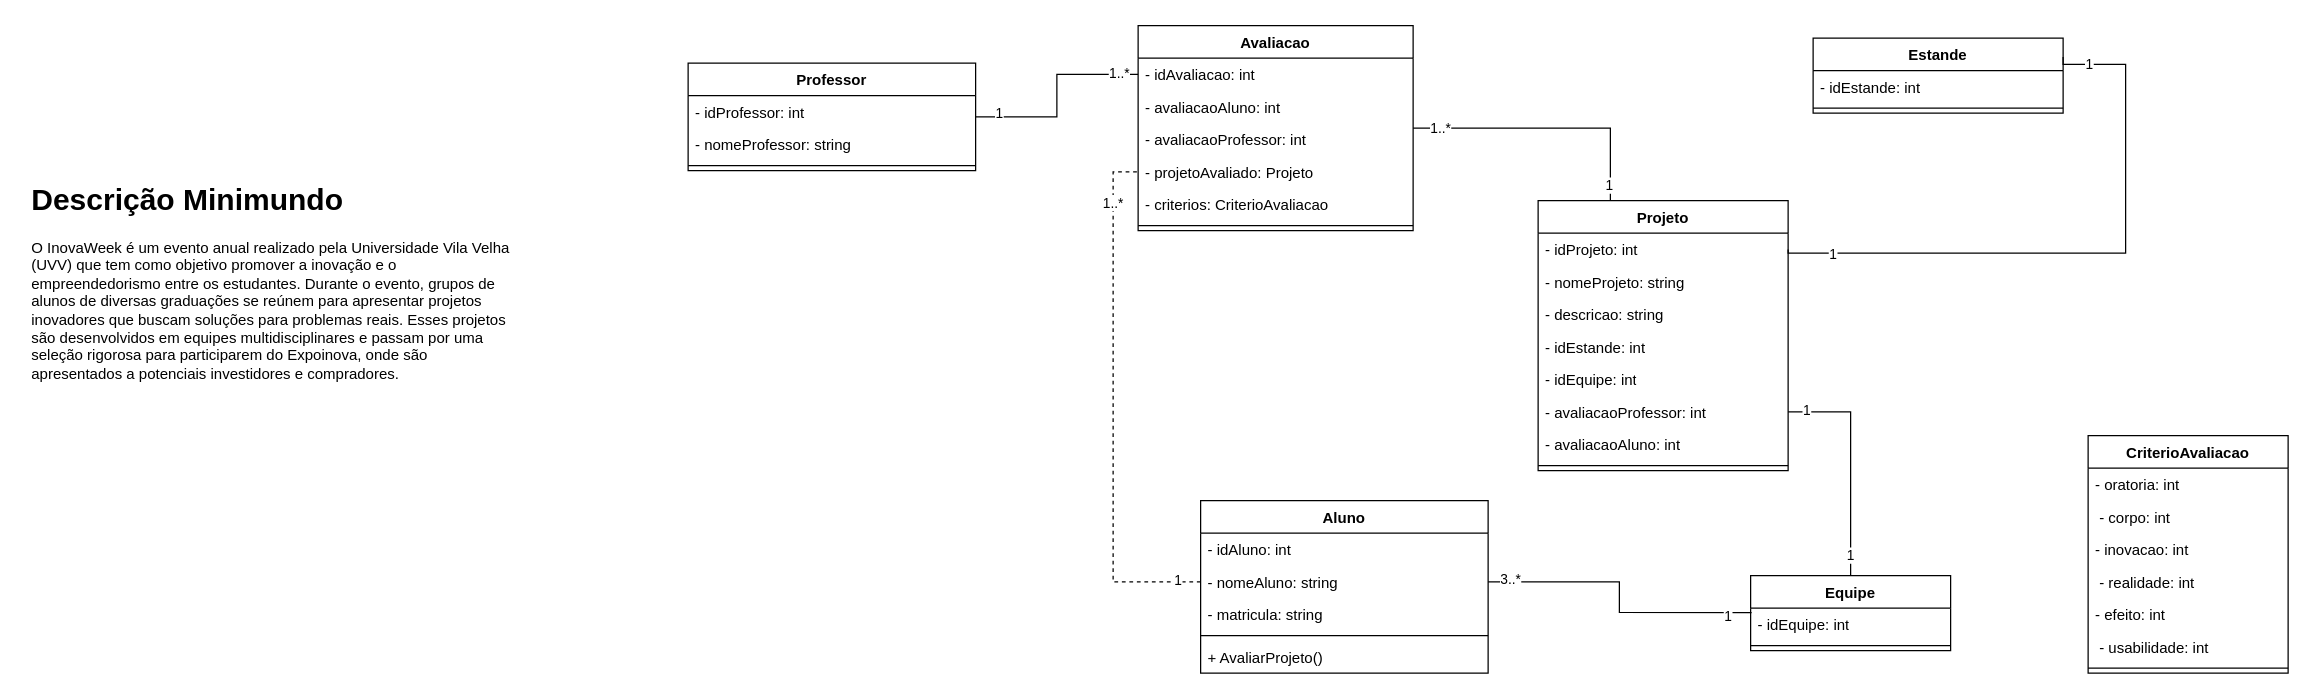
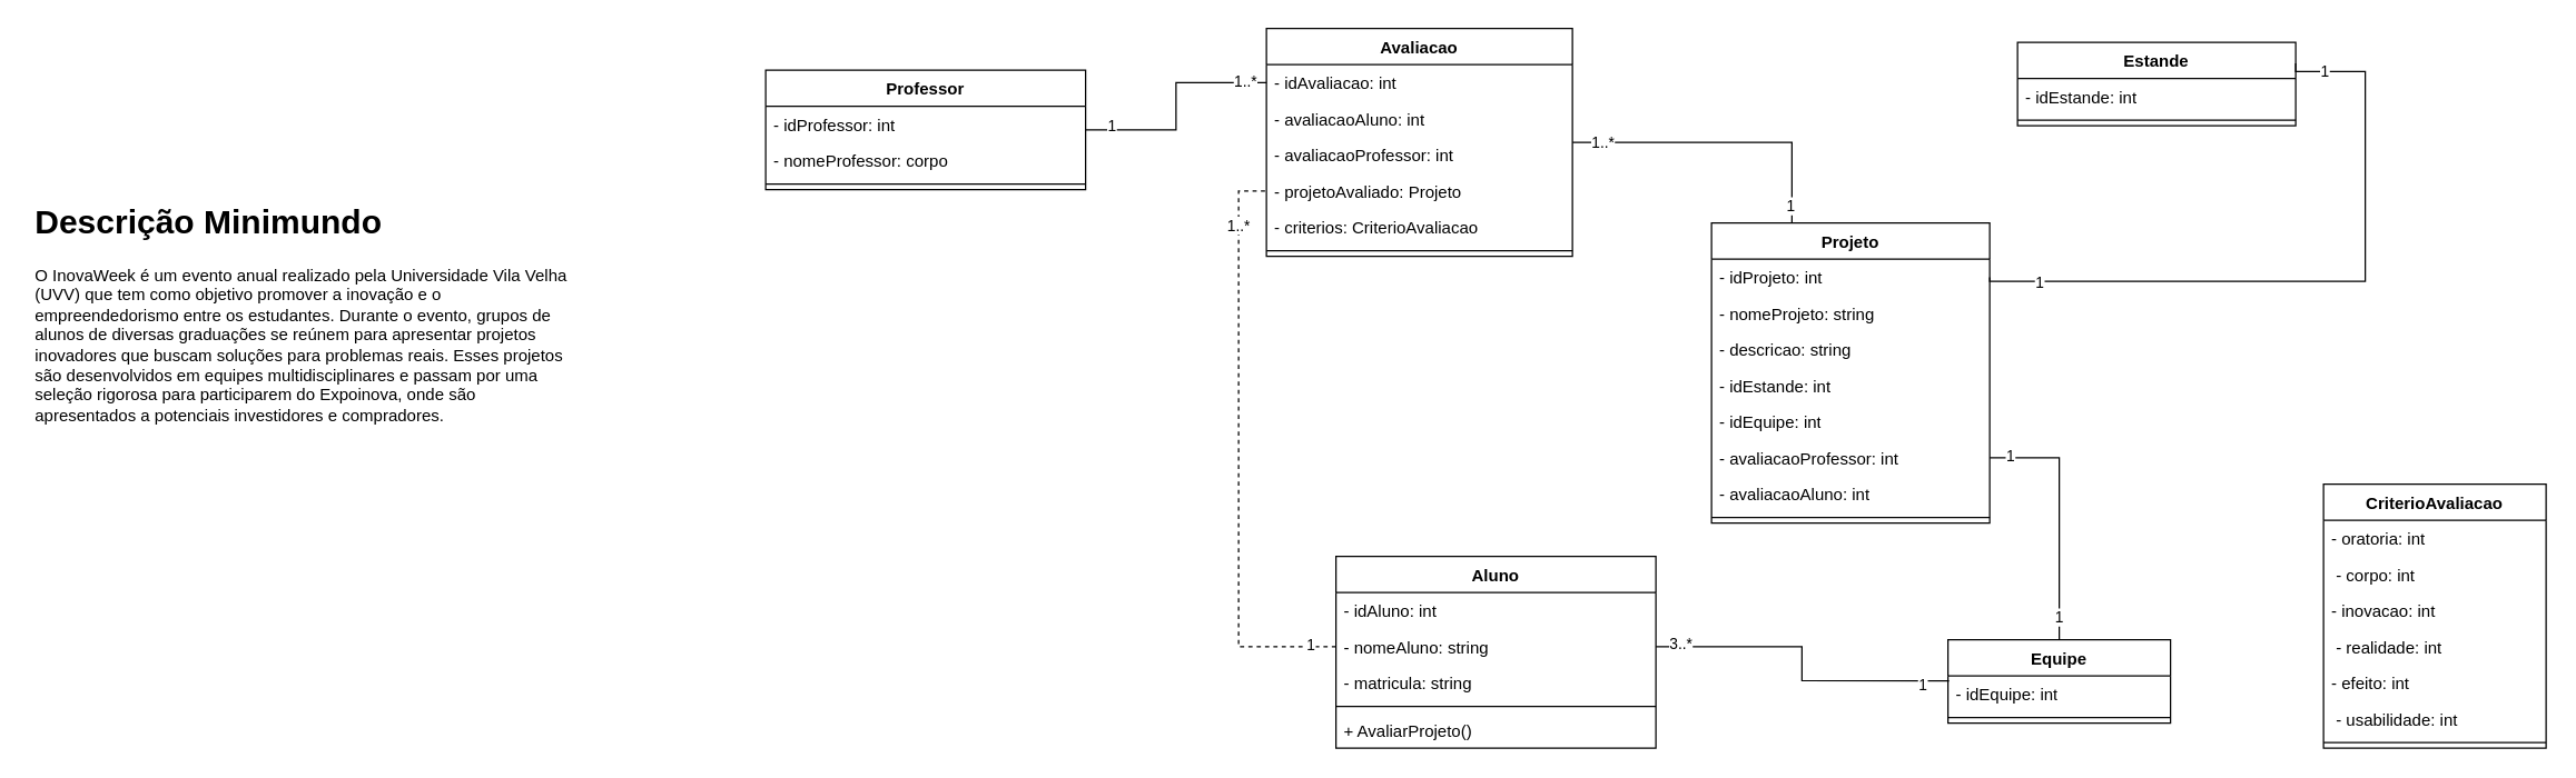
  <mxCell id="0" />
  <mxCell id="1" parent="0" />
  <mxCell id="2" value="&lt;h1&gt;Descrição Minimundo&lt;/h1&gt;&lt;div&gt;O InovaWeek é um evento anual realizado pela Universidade Vila Velha (UVV) que tem como objetivo promover a inovação e o empreendedorismo entre os estudantes. Durante o evento, grupos de alunos de diversas graduações se reúnem para apresentar projetos inovadores que buscam soluções para problemas reais. Esses projetos são desenvolvidos em equipes multidisciplinares e passam por uma seleção rigorosa para participarem do Expoinova, onde são apresentados a potenciais investidores e compradores.&lt;br&gt;&lt;/div&gt;" style="text;html=1;strokeColor=none;fillColor=none;spacing=5;spacingTop=-20;whiteSpace=wrap;overflow=hidden;rounded=0;" vertex="1" parent="1"><mxGeometry x="20" y="140" width="399" height="190" as="geometry" /></mxCell>
  <mxCell id="3" value="Estande&lt;br&gt;" style="swimlane;fontStyle=1;align=center;verticalAlign=top;childLayout=stackLayout;horizontal=1;startSize=26;horizontalStack=0;resizeParent=1;resizeParentMax=0;resizeLast=0;collapsible=1;marginBottom=0;whiteSpace=wrap;html=1;" vertex="1" parent="1"><mxGeometry x="1450" y="30" width="200" height="60" as="geometry" /></mxCell>
  <mxCell id="4" value="- idEstande: int" style="text;strokeColor=none;fillColor=none;align=left;verticalAlign=top;spacingLeft=4;spacingRight=4;overflow=hidden;rotatable=0;points=[[0,0.5],[1,0.5]];portConstraint=eastwest;whiteSpace=wrap;html=1;" vertex="1" parent="3"><mxGeometry y="26" width="200" height="26" as="geometry" /></mxCell>
  <mxCell id="5" value="" style="line;strokeWidth=1;fillColor=none;align=left;verticalAlign=middle;spacingTop=-1;spacingLeft=3;spacingRight=3;rotatable=0;labelPosition=right;points=[];portConstraint=eastwest;strokeColor=inherit;" vertex="1" parent="3"><mxGeometry y="52" width="200" height="8" as="geometry" /></mxCell>
  <mxCell id="6" value="Avaliacao" style="swimlane;fontStyle=1;align=center;verticalAlign=top;childLayout=stackLayout;horizontal=1;startSize=26;horizontalStack=0;resizeParent=1;resizeParentMax=0;resizeLast=0;collapsible=1;marginBottom=0;whiteSpace=wrap;html=1;" vertex="1" parent="1"><mxGeometry x="910" y="20" width="220" height="164" as="geometry" /></mxCell>
  <mxCell id="7" value="- idAvaliacao: int&amp;nbsp;" style="text;strokeColor=none;fillColor=none;align=left;verticalAlign=top;spacingLeft=4;spacingRight=4;overflow=hidden;rotatable=0;points=[[0,0.5],[1,0.5]];portConstraint=eastwest;whiteSpace=wrap;html=1;" vertex="1" parent="6"><mxGeometry y="26" width="220" height="26" as="geometry" /></mxCell>
  <mxCell id="8" value="- avaliacaoAluno: int&amp;nbsp;&amp;nbsp;" style="text;strokeColor=none;fillColor=none;align=left;verticalAlign=top;spacingLeft=4;spacingRight=4;overflow=hidden;rotatable=0;points=[[0,0.5],[1,0.5]];portConstraint=eastwest;whiteSpace=wrap;html=1;" vertex="1" parent="6"><mxGeometry y="52" width="220" height="26" as="geometry" /></mxCell>
  <mxCell id="9" value="- avaliacaoProfessor: int&amp;nbsp;&amp;nbsp;" style="text;strokeColor=none;fillColor=none;align=left;verticalAlign=top;spacingLeft=4;spacingRight=4;overflow=hidden;rotatable=0;points=[[0,0.5],[1,0.5]];portConstraint=eastwest;whiteSpace=wrap;html=1;" vertex="1" parent="6"><mxGeometry y="78" width="220" height="26" as="geometry" /></mxCell>
  <mxCell id="10" value="- projetoAvaliado: Projeto" style="text;strokeColor=none;fillColor=none;align=left;verticalAlign=top;spacingLeft=4;spacingRight=4;overflow=hidden;rotatable=0;points=[[0,0.5],[1,0.5]];portConstraint=eastwest;whiteSpace=wrap;html=1;" vertex="1" parent="6"><mxGeometry y="104" width="220" height="26" as="geometry" /></mxCell>
  <mxCell id="11" value="- criterios: CriterioAvaliacao" style="text;strokeColor=none;fillColor=none;align=left;verticalAlign=top;spacingLeft=4;spacingRight=4;overflow=hidden;rotatable=0;points=[[0,0.5],[1,0.5]];portConstraint=eastwest;whiteSpace=wrap;html=1;" vertex="1" parent="6"><mxGeometry y="130" width="220" height="26" as="geometry" /></mxCell>
  <mxCell id="12" value="" style="line;strokeWidth=1;fillColor=none;align=left;verticalAlign=middle;spacingTop=-1;spacingLeft=3;spacingRight=3;rotatable=0;labelPosition=right;points=[];portConstraint=eastwest;strokeColor=inherit;" vertex="1" parent="6"><mxGeometry y="156" width="220" height="8" as="geometry" /></mxCell>
  <mxCell id="13" value="CriterioAvaliacao" style="swimlane;fontStyle=1;align=center;verticalAlign=top;childLayout=stackLayout;horizontal=1;startSize=26;horizontalStack=0;resizeParent=1;resizeParentMax=0;resizeLast=0;collapsible=1;marginBottom=0;whiteSpace=wrap;html=1;" vertex="1" parent="1"><mxGeometry x="1670" y="348" width="160" height="190" as="geometry" /></mxCell>
  <mxCell id="14" value="- oratoria: int&amp;nbsp;" style="text;strokeColor=none;fillColor=none;align=left;verticalAlign=top;spacingLeft=4;spacingRight=4;overflow=hidden;rotatable=0;points=[[0,0.5],[1,0.5]];portConstraint=eastwest;whiteSpace=wrap;html=1;" vertex="1" parent="13"><mxGeometry y="26" width="160" height="26" as="geometry" /></mxCell>
  <mxCell id="15" value="&amp;nbsp;- corpo: int&amp;nbsp; &amp;nbsp; &amp;nbsp; &amp;nbsp;" style="text;strokeColor=none;fillColor=none;align=left;verticalAlign=top;spacingLeft=4;spacingRight=4;overflow=hidden;rotatable=0;points=[[0,0.5],[1,0.5]];portConstraint=eastwest;whiteSpace=wrap;html=1;" vertex="1" parent="13"><mxGeometry y="52" width="160" height="26" as="geometry" /></mxCell>
  <mxCell id="16" value="- inovacao: int&amp;nbsp;" style="text;strokeColor=none;fillColor=none;align=left;verticalAlign=top;spacingLeft=4;spacingRight=4;overflow=hidden;rotatable=0;points=[[0,0.5],[1,0.5]];portConstraint=eastwest;whiteSpace=wrap;html=1;" vertex="1" parent="13"><mxGeometry y="78" width="160" height="26" as="geometry" /></mxCell>
  <mxCell id="17" value="&amp;nbsp;- realidade: int&amp;nbsp;" style="text;strokeColor=none;fillColor=none;align=left;verticalAlign=top;spacingLeft=4;spacingRight=4;overflow=hidden;rotatable=0;points=[[0,0.5],[1,0.5]];portConstraint=eastwest;whiteSpace=wrap;html=1;" vertex="1" parent="13"><mxGeometry y="104" width="160" height="26" as="geometry" /></mxCell>
  <mxCell id="18" value="- efeito: int&amp;nbsp; &amp;nbsp;" style="text;strokeColor=none;fillColor=none;align=left;verticalAlign=top;spacingLeft=4;spacingRight=4;overflow=hidden;rotatable=0;points=[[0,0.5],[1,0.5]];portConstraint=eastwest;whiteSpace=wrap;html=1;" vertex="1" parent="13"><mxGeometry y="130" width="160" height="26" as="geometry" /></mxCell>
  <mxCell id="19" value="&amp;nbsp;- usabilidade: int&amp;nbsp;" style="text;strokeColor=none;fillColor=none;align=left;verticalAlign=top;spacingLeft=4;spacingRight=4;overflow=hidden;rotatable=0;points=[[0,0.5],[1,0.5]];portConstraint=eastwest;whiteSpace=wrap;html=1;" vertex="1" parent="13"><mxGeometry y="156" width="160" height="26" as="geometry" /></mxCell>
  <mxCell id="20" value="" style="line;strokeWidth=1;fillColor=none;align=left;verticalAlign=middle;spacingTop=-1;spacingLeft=3;spacingRight=3;rotatable=0;labelPosition=right;points=[];portConstraint=eastwest;strokeColor=inherit;" vertex="1" parent="13"><mxGeometry y="182" width="160" height="8" as="geometry" /></mxCell>
  <mxCell id="21" value="Projeto" style="swimlane;fontStyle=1;align=center;verticalAlign=top;childLayout=stackLayout;horizontal=1;startSize=26;horizontalStack=0;resizeParent=1;resizeParentMax=0;resizeLast=0;collapsible=1;marginBottom=0;whiteSpace=wrap;html=1;" vertex="1" parent="1"><mxGeometry x="1230" y="160" width="200" height="216" as="geometry" /></mxCell>
  <mxCell id="22" value="- idProjeto: int&amp;nbsp; &amp;nbsp;" style="text;strokeColor=none;fillColor=none;align=left;verticalAlign=top;spacingLeft=4;spacingRight=4;overflow=hidden;rotatable=0;points=[[0,0.5],[1,0.5]];portConstraint=eastwest;whiteSpace=wrap;html=1;" vertex="1" parent="21"><mxGeometry y="26" width="200" height="26" as="geometry" /></mxCell>
  <mxCell id="23" value="- nomeProjeto: string&amp;nbsp;" style="text;strokeColor=none;fillColor=none;align=left;verticalAlign=top;spacingLeft=4;spacingRight=4;overflow=hidden;rotatable=0;points=[[0,0.5],[1,0.5]];portConstraint=eastwest;whiteSpace=wrap;html=1;" vertex="1" parent="21"><mxGeometry y="52" width="200" height="26" as="geometry" /></mxCell>
  <mxCell id="24" value="- descricao: string&amp;nbsp;" style="text;strokeColor=none;fillColor=none;align=left;verticalAlign=top;spacingLeft=4;spacingRight=4;overflow=hidden;rotatable=0;points=[[0,0.5],[1,0.5]];portConstraint=eastwest;whiteSpace=wrap;html=1;" vertex="1" parent="21"><mxGeometry y="78" width="200" height="26" as="geometry" /></mxCell>
  <mxCell id="25" value="- idEstande: int" style="text;strokeColor=none;fillColor=none;align=left;verticalAlign=top;spacingLeft=4;spacingRight=4;overflow=hidden;rotatable=0;points=[[0,0.5],[1,0.5]];portConstraint=eastwest;whiteSpace=wrap;html=1;" vertex="1" parent="21"><mxGeometry y="104" width="200" height="26" as="geometry" /></mxCell>
  <mxCell id="26" value="- idEquipe: int" style="text;strokeColor=none;fillColor=none;align=left;verticalAlign=top;spacingLeft=4;spacingRight=4;overflow=hidden;rotatable=0;points=[[0,0.5],[1,0.5]];portConstraint=eastwest;whiteSpace=wrap;html=1;" vertex="1" parent="21"><mxGeometry y="130" width="200" height="26" as="geometry" /></mxCell>
  <mxCell id="27" value="- avaliacaoProfessor: int" style="text;strokeColor=none;fillColor=none;align=left;verticalAlign=top;spacingLeft=4;spacingRight=4;overflow=hidden;rotatable=0;points=[[0,0.5],[1,0.5]];portConstraint=eastwest;whiteSpace=wrap;html=1;" vertex="1" parent="21"><mxGeometry y="156" width="200" height="26" as="geometry" /></mxCell>
  <mxCell id="28" value="- avaliacaoAluno: int" style="text;strokeColor=none;fillColor=none;align=left;verticalAlign=top;spacingLeft=4;spacingRight=4;overflow=hidden;rotatable=0;points=[[0,0.5],[1,0.5]];portConstraint=eastwest;whiteSpace=wrap;html=1;" vertex="1" parent="21"><mxGeometry y="182" width="200" height="26" as="geometry" /></mxCell>
  <mxCell id="29" value="" style="line;strokeWidth=1;fillColor=none;align=left;verticalAlign=middle;spacingTop=-1;spacingLeft=3;spacingRight=3;rotatable=0;labelPosition=right;points=[];portConstraint=eastwest;strokeColor=inherit;" vertex="1" parent="21"><mxGeometry y="208" width="200" height="8" as="geometry" /></mxCell>
  <mxCell id="30" value="Aluno" style="swimlane;fontStyle=1;align=center;verticalAlign=top;childLayout=stackLayout;horizontal=1;startSize=26;horizontalStack=0;resizeParent=1;resizeParentMax=0;resizeLast=0;collapsible=1;marginBottom=0;whiteSpace=wrap;html=1;" vertex="1" parent="1"><mxGeometry x="960" y="400" width="230" height="138" as="geometry" /></mxCell>
  <mxCell id="31" value="- idAluno: int&amp;nbsp; &amp;nbsp; &amp;nbsp;" style="text;strokeColor=none;fillColor=none;align=left;verticalAlign=top;spacingLeft=4;spacingRight=4;overflow=hidden;rotatable=0;points=[[0,0.5],[1,0.5]];portConstraint=eastwest;whiteSpace=wrap;html=1;" vertex="1" parent="30"><mxGeometry y="26" width="230" height="26" as="geometry" /></mxCell>
  <mxCell id="32" value="- nomeAluno: string&amp;nbsp;" style="text;strokeColor=none;fillColor=none;align=left;verticalAlign=top;spacingLeft=4;spacingRight=4;overflow=hidden;rotatable=0;points=[[0,0.5],[1,0.5]];portConstraint=eastwest;whiteSpace=wrap;html=1;" vertex="1" parent="30"><mxGeometry y="52" width="230" height="26" as="geometry" /></mxCell>
  <mxCell id="33" value="- matricula: string" style="text;strokeColor=none;fillColor=none;align=left;verticalAlign=top;spacingLeft=4;spacingRight=4;overflow=hidden;rotatable=0;points=[[0,0.5],[1,0.5]];portConstraint=eastwest;whiteSpace=wrap;html=1;" vertex="1" parent="30"><mxGeometry y="78" width="230" height="26" as="geometry" /></mxCell>
  <mxCell id="34" value="" style="line;strokeWidth=1;fillColor=none;align=left;verticalAlign=middle;spacingTop=-1;spacingLeft=3;spacingRight=3;rotatable=0;labelPosition=right;points=[];portConstraint=eastwest;strokeColor=inherit;" vertex="1" parent="30"><mxGeometry y="104" width="230" height="8" as="geometry" /></mxCell>
  <mxCell id="35" value="+ AvaliarProjeto()" style="text;strokeColor=none;fillColor=none;align=left;verticalAlign=top;spacingLeft=4;spacingRight=4;overflow=hidden;rotatable=0;points=[[0,0.5],[1,0.5]];portConstraint=eastwest;whiteSpace=wrap;html=1;" vertex="1" parent="30"><mxGeometry y="112" width="230" height="26" as="geometry" /></mxCell>
  <mxCell id="36" style="edgeStyle=orthogonalEdgeStyle;rounded=0;orthogonalLoop=1;jettySize=auto;html=1;entryX=0;entryY=0.5;entryDx=0;entryDy=0;endArrow=none;endFill=0;" edge="1" parent="1" source="39" target="7"><mxGeometry relative="1" as="geometry" /></mxCell>
  <mxCell id="37" value="1..*" style="edgeLabel;html=1;align=center;verticalAlign=middle;resizable=0;points=[];" connectable="0" vertex="1" parent="36"><mxGeometry x="0.81" y="2" relative="1" as="geometry"><mxPoint as="offset" /></mxGeometry></mxCell>
  <mxCell id="38" value="1" style="edgeLabel;html=1;align=center;verticalAlign=middle;resizable=0;points=[];" connectable="0" vertex="1" parent="36"><mxGeometry x="-0.792" y="4" relative="1" as="geometry"><mxPoint x="1" as="offset" /></mxGeometry></mxCell>
  <mxCell id="39" value="Professor" style="swimlane;fontStyle=1;align=center;verticalAlign=top;childLayout=stackLayout;horizontal=1;startSize=26;horizontalStack=0;resizeParent=1;resizeParentMax=0;resizeLast=0;collapsible=1;marginBottom=0;whiteSpace=wrap;html=1;" vertex="1" parent="1"><mxGeometry x="550" y="50" width="230" height="86" as="geometry" /></mxCell>
  <mxCell id="40" value="- idProfessor: int&amp;nbsp;" style="text;strokeColor=none;fillColor=none;align=left;verticalAlign=top;spacingLeft=4;spacingRight=4;overflow=hidden;rotatable=0;points=[[0,0.5],[1,0.5]];portConstraint=eastwest;whiteSpace=wrap;html=1;" vertex="1" parent="39"><mxGeometry y="26" width="230" height="26" as="geometry" /></mxCell>
- <mxCell id="41" value="- nomeProfessor: string&amp;nbsp;" style="text;strokeColor=none;fillColor=none;align=left;verticalAlign=top;spacingLeft=4;spacingRight=4;overflow=hidden;rotatable=0;points=[[0,0.5],[1,0.5]];portConstraint=eastwest;whiteSpace=wrap;html=1;" vertex="1" parent="39"><mxGeometry y="52" width="230" height="26" as="geometry" /></mxCell>
+ <mxCell id="41" value="- nomeProfessor: corpo&amp;nbsp;" style="text;strokeColor=none;fillColor=none;align=left;verticalAlign=top;spacingLeft=4;spacingRight=4;overflow=hidden;rotatable=0;points=[[0,0.5],[1,0.5]];portConstraint=eastwest;whiteSpace=wrap;html=1;" vertex="1" parent="39"><mxGeometry y="52" width="230" height="26" as="geometry" /></mxCell>
  <mxCell id="42" value="" style="line;strokeWidth=1;fillColor=none;align=left;verticalAlign=middle;spacingTop=-1;spacingLeft=3;spacingRight=3;rotatable=0;labelPosition=right;points=[];portConstraint=eastwest;strokeColor=inherit;" vertex="1" parent="39"><mxGeometry y="78" width="230" height="8" as="geometry" /></mxCell>
  <mxCell id="43" style="edgeStyle=orthogonalEdgeStyle;rounded=0;orthogonalLoop=1;jettySize=auto;html=1;endArrow=none;endFill=0;entryX=1;entryY=0.25;entryDx=0;entryDy=0;exitX=1;exitY=0.5;exitDx=0;exitDy=0;" edge="1" parent="1" source="22" target="3"><mxGeometry relative="1" as="geometry"><mxPoint x="1440" y="202" as="sourcePoint" /><mxPoint x="1660" y="51" as="targetPoint" /><Array as="points"><mxPoint x="1430" y="202" /><mxPoint x="1700" y="202" /><mxPoint x="1700" y="51" /><mxPoint x="1650" y="51" /></Array></mxGeometry></mxCell>
  <mxCell id="44" value="1" style="edgeLabel;html=1;align=center;verticalAlign=middle;resizable=0;points=[];" connectable="0" vertex="1" parent="43"><mxGeometry x="-0.872" relative="1" as="geometry"><mxPoint x="7" as="offset" /></mxGeometry></mxCell>
  <mxCell id="45" value="1" style="edgeLabel;html=1;align=center;verticalAlign=middle;resizable=0;points=[];" connectable="0" vertex="1" parent="43"><mxGeometry x="0.919" y="-1" relative="1" as="geometry"><mxPoint x="7" as="offset" /></mxGeometry></mxCell>
  <mxCell id="46" style="edgeStyle=orthogonalEdgeStyle;rounded=0;orthogonalLoop=1;jettySize=auto;html=1;entryX=1;entryY=0.5;entryDx=0;entryDy=0;endArrow=none;endFill=0;" edge="1" parent="1" source="49" target="27"><mxGeometry relative="1" as="geometry" /></mxCell>
  <mxCell id="47" value="1" style="edgeLabel;html=1;align=center;verticalAlign=middle;resizable=0;points=[];" connectable="0" vertex="1" parent="46"><mxGeometry x="0.849" y="-2" relative="1" as="geometry"><mxPoint as="offset" /></mxGeometry></mxCell>
  <mxCell id="48" value="1" style="edgeLabel;html=1;align=center;verticalAlign=middle;resizable=0;points=[];" connectable="0" vertex="1" parent="46"><mxGeometry x="-0.816" y="1" relative="1" as="geometry"><mxPoint as="offset" /></mxGeometry></mxCell>
  <mxCell id="49" value="Equipe" style="swimlane;fontStyle=1;align=center;verticalAlign=top;childLayout=stackLayout;horizontal=1;startSize=26;horizontalStack=0;resizeParent=1;resizeParentMax=0;resizeLast=0;collapsible=1;marginBottom=0;whiteSpace=wrap;html=1;" vertex="1" parent="1"><mxGeometry x="1400" y="460" width="160" height="60" as="geometry" /></mxCell>
  <mxCell id="50" value="- idEquipe: int" style="text;strokeColor=none;fillColor=none;align=left;verticalAlign=top;spacingLeft=4;spacingRight=4;overflow=hidden;rotatable=0;points=[[0,0.5],[1,0.5]];portConstraint=eastwest;whiteSpace=wrap;html=1;" vertex="1" parent="49"><mxGeometry y="26" width="160" height="26" as="geometry" /></mxCell>
  <mxCell id="51" value="" style="line;strokeWidth=1;fillColor=none;align=left;verticalAlign=middle;spacingTop=-1;spacingLeft=3;spacingRight=3;rotatable=0;labelPosition=right;points=[];portConstraint=eastwest;strokeColor=inherit;" vertex="1" parent="49"><mxGeometry y="52" width="160" height="8" as="geometry" /></mxCell>
  <mxCell id="52" style="edgeStyle=orthogonalEdgeStyle;rounded=0;orthogonalLoop=1;jettySize=auto;html=1;entryX=0.289;entryY=0.001;entryDx=0;entryDy=0;entryPerimeter=0;endArrow=none;endFill=0;" edge="1" parent="1" source="6" target="21"><mxGeometry relative="1" as="geometry" /></mxCell>
  <mxCell id="53" value="1..*" style="edgeLabel;html=1;align=center;verticalAlign=middle;resizable=0;points=[];" connectable="0" vertex="1" parent="52"><mxGeometry x="-0.805" y="1" relative="1" as="geometry"><mxPoint as="offset" /></mxGeometry></mxCell>
  <mxCell id="54" value="1" style="edgeLabel;html=1;align=center;verticalAlign=middle;resizable=0;points=[];" connectable="0" vertex="1" parent="52"><mxGeometry x="0.883" y="-1" relative="1" as="geometry"><mxPoint as="offset" /></mxGeometry></mxCell>
  <mxCell id="55" style="edgeStyle=orthogonalEdgeStyle;rounded=0;orthogonalLoop=1;jettySize=auto;html=1;entryX=0.005;entryY=0.135;entryDx=0;entryDy=0;entryPerimeter=0;endArrow=none;endFill=0;" edge="1" parent="1" source="32" target="50"><mxGeometry relative="1" as="geometry" /></mxCell>
  <mxCell id="56" value="1" style="edgeLabel;html=1;align=center;verticalAlign=middle;resizable=0;points=[];" connectable="0" vertex="1" parent="55"><mxGeometry x="0.837" y="-3" relative="1" as="geometry"><mxPoint as="offset" /></mxGeometry></mxCell>
  <mxCell id="57" value="3..*" style="edgeLabel;html=1;align=center;verticalAlign=middle;resizable=0;points=[];" connectable="0" vertex="1" parent="55"><mxGeometry x="-0.857" y="3" relative="1" as="geometry"><mxPoint as="offset" /></mxGeometry></mxCell>
  <mxCell id="58" style="edgeStyle=orthogonalEdgeStyle;rounded=0;orthogonalLoop=1;jettySize=auto;html=1;entryX=0;entryY=0.5;entryDx=0;entryDy=0;endArrow=none;endFill=0;dashed=1;" edge="1" parent="1" source="32" target="10"><mxGeometry relative="1" as="geometry"><mxPoint x="880" y="140" as="targetPoint" /></mxGeometry></mxCell>
  <mxCell id="59" value="1..*" style="edgeLabel;html=1;align=center;verticalAlign=middle;resizable=0;points=[];" connectable="0" vertex="1" parent="58"><mxGeometry x="0.788" y="1" relative="1" as="geometry"><mxPoint as="offset" /></mxGeometry></mxCell>
  <mxCell id="60" value="1" style="edgeLabel;html=1;align=center;verticalAlign=middle;resizable=0;points=[];" connectable="0" vertex="1" parent="58"><mxGeometry x="-0.912" y="-2" relative="1" as="geometry"><mxPoint x="-1" as="offset" /></mxGeometry></mxCell>
